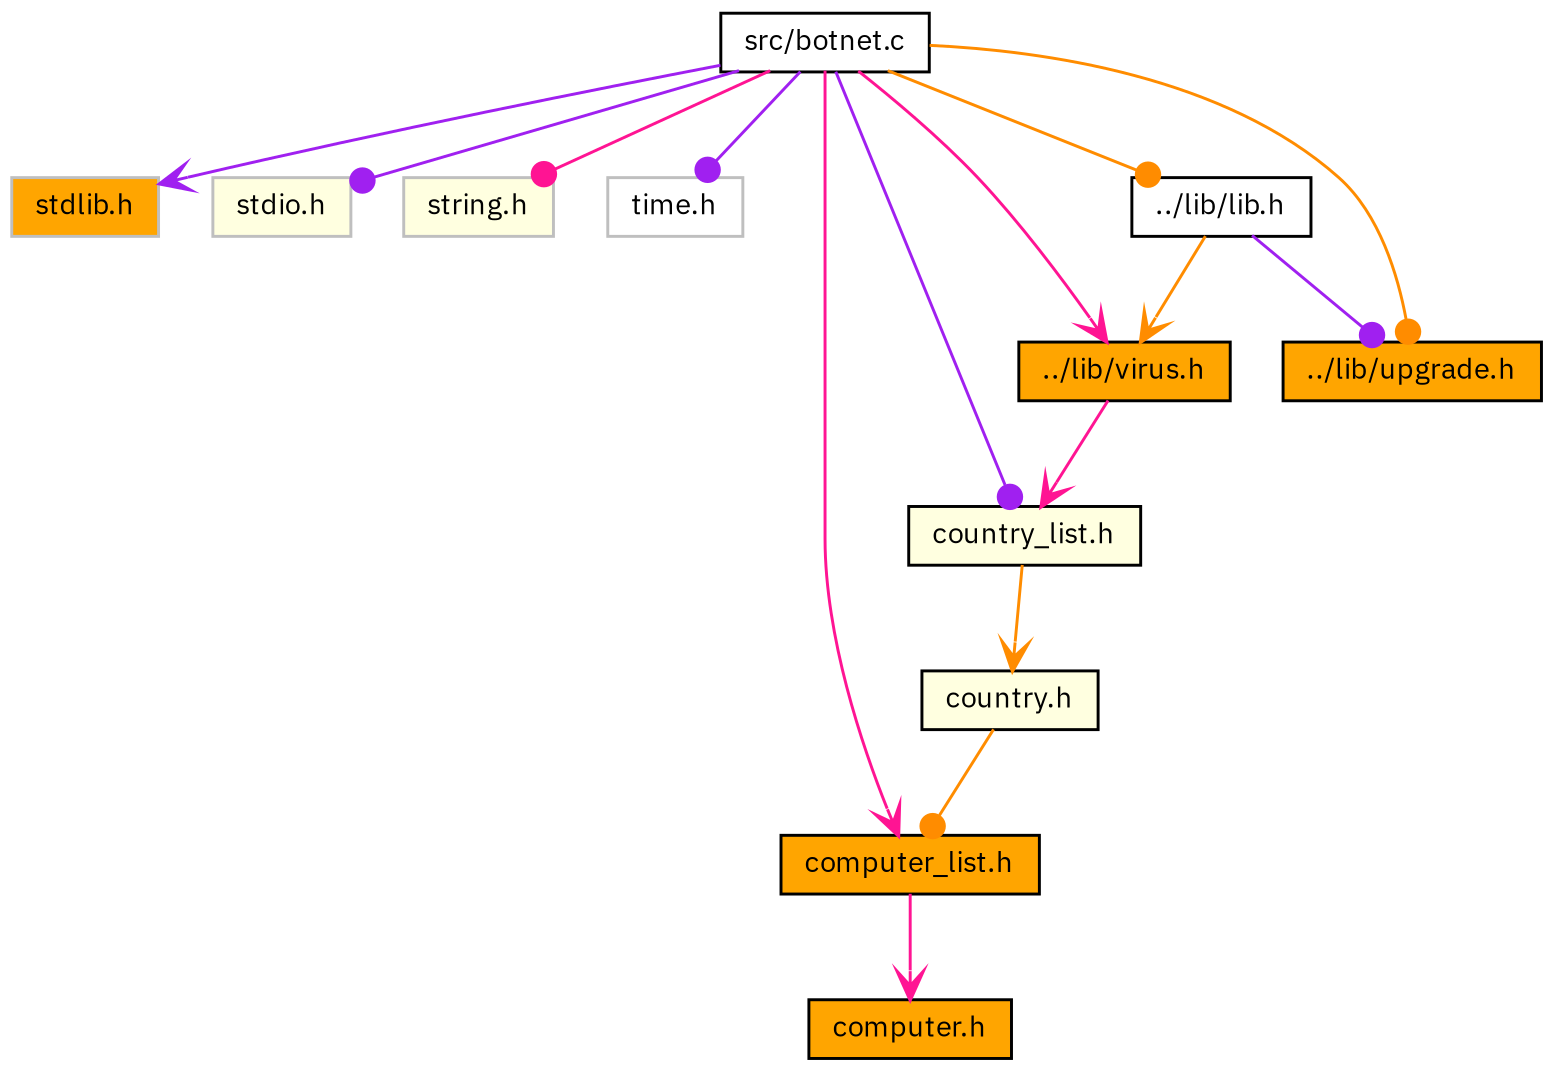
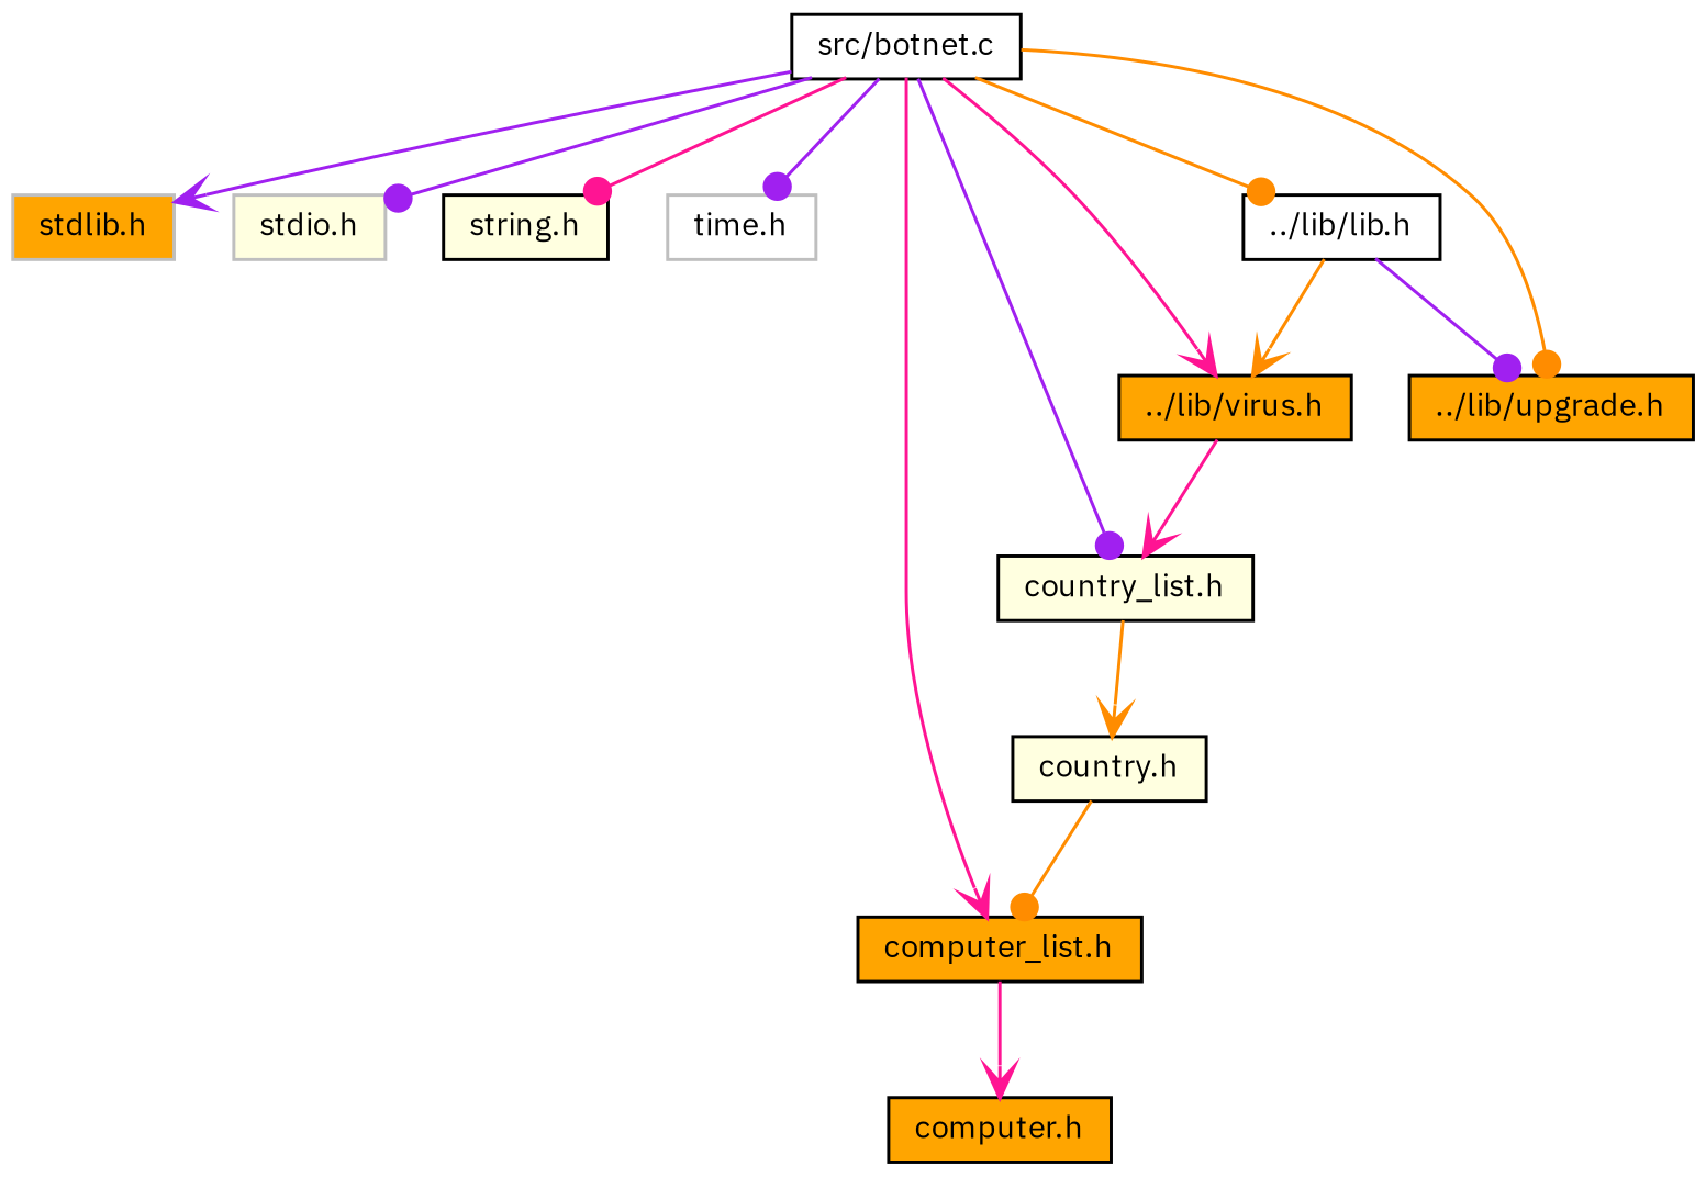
  digraph {
    fontname="IBM Plex Sans"
    node [color=black fillcolor=orange fontname="IBM Plex Sans" fontsize=10 shape=record style=filled]
    edge [arrowhead=dot color=purple fontname="IBM Plex Sans" fontsize=10 labelfontname=Helvetica labelfontsize=10 style=solid]
    n1 [fillcolor=white fontcolor=black height=0.2 label="src/botnet.c" width=0.4]
    n2 [color=grey75 height=0.2 label="stdlib.h" width=0.4]
    n3 [color=grey75 fillcolor=lightyellow height=0.2 label="stdio.h" width=0.4]
-   n4 [color=grey75 fillcolor=lightyellow height=0.2 label="string.h" width=0.4]
+   n4 [fillcolor=lightyellow height=0.2 label="string.h" width=0.4]
    n5 [color=grey75 fillcolor=white height=0.2 label="time.h" width=0.4]
    n6 [height=0.2 label="../lib/virus.h" width=0.4]
    n7 [fillcolor=lightyellow height=0.2 label="country_list.h" width=0.4]
    n8 [height=0.2 label="computer_list.h" width=0.4]
    n9 [height=0.2 label="../lib/upgrade.h" width=0.4]
    n10 [fillcolor=white height=0.2 label="../lib/lib.h" width=0.4]
    n11 [fillcolor=lightyellow height=0.2 label="country.h" width=0.4]
    n12 [height=0.2 label="computer.h" width=0.4]
    n1 -> n2 [arrowhead=vee]
    n1 -> n3
    n1 -> n4 [color=deeppink]
    n1 -> n5
    n1 -> n6 [arrowhead=vee color=deeppink]
    n1 -> n7
    n1 -> n8 [arrowhead=vee color=deeppink]
    n1 -> n9 [color=darkorange]
    n1 -> n10 [color=darkorange]
    n6 -> n7 [arrowhead=vee color=deeppink]
    n7 -> n11 [arrowhead=vee color=darkorange]
    n8 -> n12 [arrowhead=vee color=deeppink]
    n10 -> n6 [arrowhead=vee color=darkorange]
    n10 -> n9
    n11 -> n8 [color=darkorange]
  }
